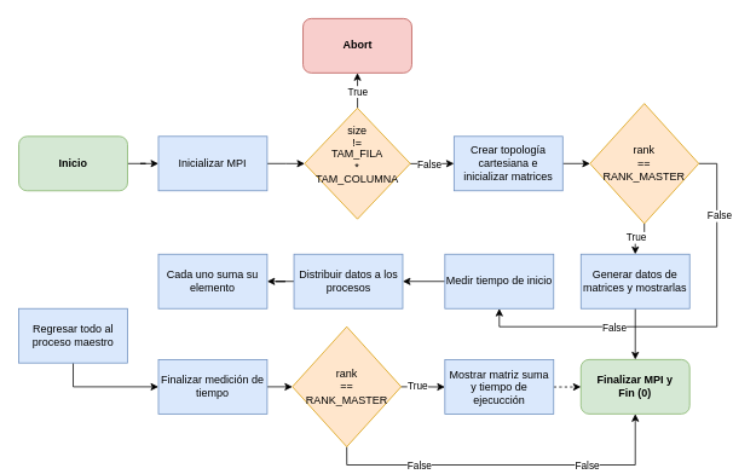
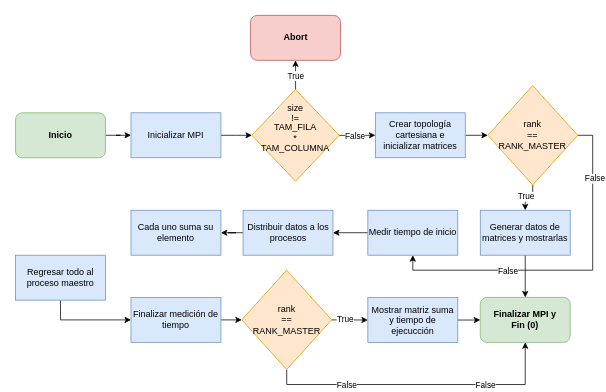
  <mxCell id="0" />
  <mxCell id="1" parent="0" />
  <mxCell id="2" value="" style="edgeStyle=orthogonalEdgeStyle;rounded=0;orthogonalLoop=1;jettySize=auto;html=1;" parent="1" source="3" target="6" edge="1"><mxGeometry relative="1" as="geometry" /></mxCell>
  <mxCell id="3" value="Inicio" style="rounded=1;whiteSpace=wrap;html=1;fillColor=#d5e8d4;strokeColor=#82b366;fontStyle=1" parent="1" vertex="1"><mxGeometry x="20" y="150" width="120" height="60" as="geometry" /></mxCell>
  <mxCell id="4" value="Finalizar MPI y&lt;br&gt;Fin (0)" style="rounded=1;whiteSpace=wrap;html=1;fillColor=#d5e8d4;strokeColor=#82b366;fontStyle=1" parent="1" vertex="1"><mxGeometry x="640" y="396.25" width="120" height="60" as="geometry" /></mxCell>
  <mxCell id="5" value="" style="edgeStyle=orthogonalEdgeStyle;rounded=0;orthogonalLoop=1;jettySize=auto;html=1;" parent="1" source="6" target="11" edge="1"><mxGeometry relative="1" as="geometry" /></mxCell>
  <mxCell id="6" value="Inicializar MPI" style="rounded=0;whiteSpace=wrap;html=1;fillColor=#dae8fc;strokeColor=#6c8ebf;" parent="1" vertex="1"><mxGeometry x="174" y="150" width="120" height="60" as="geometry" /></mxCell>
  <mxCell id="7" value="" style="edgeStyle=orthogonalEdgeStyle;rounded=0;orthogonalLoop=1;jettySize=auto;html=1;" parent="1" source="11" target="12" edge="1"><mxGeometry relative="1" as="geometry" /></mxCell>
  <mxCell id="8" value="True" style="edgeLabel;html=1;align=center;verticalAlign=middle;resizable=0;points=[];" parent="7" vertex="1" connectable="0"><mxGeometry x="-0.099" y="3" relative="1" as="geometry"><mxPoint x="3" as="offset" /></mxGeometry></mxCell>
  <mxCell id="9" value="" style="edgeStyle=orthogonalEdgeStyle;rounded=0;orthogonalLoop=1;jettySize=auto;html=1;" parent="1" source="11" target="14" edge="1"><mxGeometry relative="1" as="geometry" /></mxCell>
  <mxCell id="10" value="False" style="edgeLabel;html=1;align=center;verticalAlign=middle;resizable=0;points=[];" parent="9" vertex="1" connectable="0"><mxGeometry x="-0.121" y="-1" relative="1" as="geometry"><mxPoint as="offset" /></mxGeometry></mxCell>
  <mxCell id="11" value="&lt;p style=&quot;line-height: 110%;&quot;&gt;size&lt;br&gt;!=&lt;br&gt;TAM_FILA&lt;br&gt;&lt;span style=&quot;background-color: initial;&quot;&gt;*&lt;br&gt;&lt;/span&gt;&lt;span style=&quot;background-color: initial;&quot;&gt;TAM_COLUMNA&lt;/span&gt;&lt;/p&gt;" style="rhombus;whiteSpace=wrap;html=1;fillColor=#ffe6cc;strokeColor=#d79b00;verticalAlign=top;" parent="1" vertex="1"><mxGeometry x="335.25" y="118.75" width="116.5" height="122.5" as="geometry" /></mxCell>
  <mxCell id="12" value="Abort" style="rounded=1;whiteSpace=wrap;html=1;fillColor=#f8cecc;strokeColor=#b85450;fontStyle=1" parent="1" vertex="1"><mxGeometry x="333.5" y="20" width="120" height="60" as="geometry" /></mxCell>
  <mxCell id="13" value="" style="edgeStyle=orthogonalEdgeStyle;rounded=0;orthogonalLoop=1;jettySize=auto;html=1;" parent="1" source="14" target="20" edge="1"><mxGeometry relative="1" as="geometry" /></mxCell>
  <mxCell id="14" value="Crear topología cartesiana e inicializar matrices" style="rounded=0;whiteSpace=wrap;html=1;fillColor=#dae8fc;strokeColor=#6c8ebf;" parent="1" vertex="1"><mxGeometry x="500" y="150" width="120" height="60" as="geometry" /></mxCell>
  <mxCell id="15" value="" style="edgeStyle=orthogonalEdgeStyle;rounded=0;orthogonalLoop=1;jettySize=auto;html=1;" parent="1" source="20" target="22" edge="1"><mxGeometry relative="1" as="geometry" /></mxCell>
  <mxCell id="16" value="True" style="edgeLabel;html=1;align=center;verticalAlign=middle;resizable=0;points=[];" parent="15" vertex="1" connectable="0"><mxGeometry x="0.362" y="-1" relative="1" as="geometry"><mxPoint x="1" y="-5" as="offset" /></mxGeometry></mxCell>
  <mxCell id="17" style="edgeStyle=orthogonalEdgeStyle;rounded=0;orthogonalLoop=1;jettySize=auto;html=1;entryX=0.5;entryY=1;entryDx=0;entryDy=0;exitX=1;exitY=0.5;exitDx=0;exitDy=0;" parent="1" source="20" target="24" edge="1"><mxGeometry relative="1" as="geometry" /></mxCell>
  <mxCell id="18" value="False" style="edgeLabel;html=1;align=center;verticalAlign=middle;resizable=0;points=[];" parent="17" vertex="1" connectable="0"><mxGeometry x="-0.665" y="2" relative="1" as="geometry"><mxPoint as="offset" /></mxGeometry></mxCell>
  <mxCell id="19" value="False" style="edgeLabel;html=1;align=center;verticalAlign=middle;resizable=0;points=[];" parent="17" vertex="1" connectable="0"><mxGeometry x="0.367" y="-1" relative="1" as="geometry"><mxPoint y="1" as="offset" /></mxGeometry></mxCell>
  <mxCell id="20" value="rank&lt;br style=&quot;font-size: 12px;&quot;&gt;==&lt;br style=&quot;font-size: 12px;&quot;&gt;RANK_MASTER" style="rhombus;whiteSpace=wrap;html=1;verticalAlign=middle;labelPosition=center;verticalLabelPosition=middle;align=center;horizontal=1;fontSize=12;fillColor=#ffe6cc;strokeColor=#d79b00;" parent="1" vertex="1"><mxGeometry x="650" y="113.75" width="120" height="132.5" as="geometry" /></mxCell>
  <mxCell id="21" value="" style="edgeStyle=orthogonalEdgeStyle;rounded=0;orthogonalLoop=1;jettySize=auto;html=1;" parent="1" source="22" target="4" edge="1"><mxGeometry relative="1" as="geometry" /></mxCell>
  <mxCell id="22" value="Generar datos de matrices y mostrarlas" style="rounded=0;whiteSpace=wrap;html=1;fillColor=#dae8fc;strokeColor=#6c8ebf;" parent="1" vertex="1"><mxGeometry x="640" y="280" width="120" height="60" as="geometry" /></mxCell>
  <mxCell id="23" value="" style="edgeStyle=orthogonalEdgeStyle;rounded=0;orthogonalLoop=1;jettySize=auto;html=1;" parent="1" source="24" target="26" edge="1"><mxGeometry relative="1" as="geometry" /></mxCell>
  <mxCell id="24" value="Medir tiempo de inicio" style="rounded=0;whiteSpace=wrap;html=1;fillColor=#dae8fc;strokeColor=#6c8ebf;" parent="1" vertex="1"><mxGeometry x="490" y="280" width="120" height="60" as="geometry" /></mxCell>
  <mxCell id="25" value="" style="edgeStyle=orthogonalEdgeStyle;rounded=0;orthogonalLoop=1;jettySize=auto;html=1;" parent="1" source="26" target="27" edge="1"><mxGeometry relative="1" as="geometry" /></mxCell>
  <mxCell id="26" value="Distribuir datos a los procesos" style="rounded=0;whiteSpace=wrap;html=1;fillColor=#dae8fc;strokeColor=#6c8ebf;" parent="1" vertex="1"><mxGeometry x="323.5" y="280" width="120" height="60" as="geometry" /></mxCell>
  <mxCell id="27" value="Cada uno suma su elemento" style="rounded=0;whiteSpace=wrap;html=1;fillColor=#dae8fc;strokeColor=#6c8ebf;" parent="1" vertex="1"><mxGeometry x="174" y="280" width="120" height="60" as="geometry" /></mxCell>
  <mxCell id="28" value="" style="edgeStyle=orthogonalEdgeStyle;rounded=0;orthogonalLoop=1;jettySize=auto;html=1;exitX=0.5;exitY=1;exitDx=0;exitDy=0;" parent="1" source="29" target="31" edge="1"><mxGeometry relative="1" as="geometry" /></mxCell>
  <mxCell id="29" value="Regresar todo al proceso maestro" style="rounded=0;whiteSpace=wrap;html=1;fillColor=#dae8fc;strokeColor=#6c8ebf;" parent="1" vertex="1"><mxGeometry x="20" y="340" width="120" height="60" as="geometry" /></mxCell>
  <mxCell id="30" value="" style="edgeStyle=orthogonalEdgeStyle;rounded=0;orthogonalLoop=1;jettySize=auto;html=1;" parent="1" source="31" target="37" edge="1"><mxGeometry relative="1" as="geometry" /></mxCell>
  <mxCell id="31" value="Finalizar medición de tiempo" style="rounded=0;whiteSpace=wrap;html=1;fillColor=#dae8fc;strokeColor=#6c8ebf;" parent="1" vertex="1"><mxGeometry x="174" y="396.25" width="120" height="60" as="geometry" /></mxCell>
  <mxCell id="32" value="" style="edgeStyle=orthogonalEdgeStyle;rounded=0;orthogonalLoop=1;jettySize=auto;html=1;" parent="1" source="37" target="39" edge="1"><mxGeometry relative="1" as="geometry" /></mxCell>
  <mxCell id="33" value="True" style="edgeLabel;html=1;align=center;verticalAlign=middle;resizable=0;points=[];" parent="32" vertex="1" connectable="0"><mxGeometry x="-0.247" y="2" relative="1" as="geometry"><mxPoint as="offset" /></mxGeometry></mxCell>
  <mxCell id="34" style="edgeStyle=orthogonalEdgeStyle;rounded=0;orthogonalLoop=1;jettySize=auto;html=1;entryX=0.5;entryY=1;entryDx=0;entryDy=0;exitX=0.5;exitY=1;exitDx=0;exitDy=0;" parent="1" source="37" target="4" edge="1"><mxGeometry relative="1" as="geometry" /></mxCell>
  <mxCell id="35" value="False" style="edgeLabel;html=1;align=center;verticalAlign=middle;resizable=0;points=[];" parent="34" vertex="1" connectable="0"><mxGeometry x="-0.494" relative="1" as="geometry"><mxPoint as="offset" /></mxGeometry></mxCell>
  <mxCell id="36" value="False" style="edgeLabel;html=1;align=center;verticalAlign=middle;resizable=0;points=[];" parent="34" vertex="1" connectable="0"><mxGeometry x="0.444" relative="1" as="geometry"><mxPoint as="offset" /></mxGeometry></mxCell>
  <mxCell id="37" value="rank&lt;br style=&quot;font-size: 12px;&quot;&gt;==&lt;br style=&quot;font-size: 12px;&quot;&gt;RANK_MASTER" style="rhombus;whiteSpace=wrap;html=1;verticalAlign=middle;labelPosition=center;verticalLabelPosition=middle;align=center;horizontal=1;fontSize=12;fillColor=#ffe6cc;strokeColor=#d79b00;" parent="1" vertex="1"><mxGeometry x="321.75" y="360" width="120" height="132.5" as="geometry" /></mxCell>
- <mxCell id="38" value="" style="edgeStyle=orthogonalEdgeStyle;rounded=0;orthogonalLoop=1;jettySize=auto;html=1;dashed=1;" parent="1" source="39" target="4" edge="1"><mxGeometry relative="1" as="geometry" /></mxCell>
+ <mxCell id="38" value="" style="edgeStyle=orthogonalEdgeStyle;rounded=0;orthogonalLoop=1;jettySize=auto;html=1;" parent="1" source="39" target="4" edge="1"><mxGeometry relative="1" as="geometry" /></mxCell>
  <mxCell id="39" value="Mostrar matriz suma y tiempo de ejecucción" style="rounded=0;whiteSpace=wrap;html=1;fillColor=#dae8fc;strokeColor=#6c8ebf;" parent="1" vertex="1"><mxGeometry x="490" y="396.5" width="120" height="60" as="geometry" /></mxCell>
